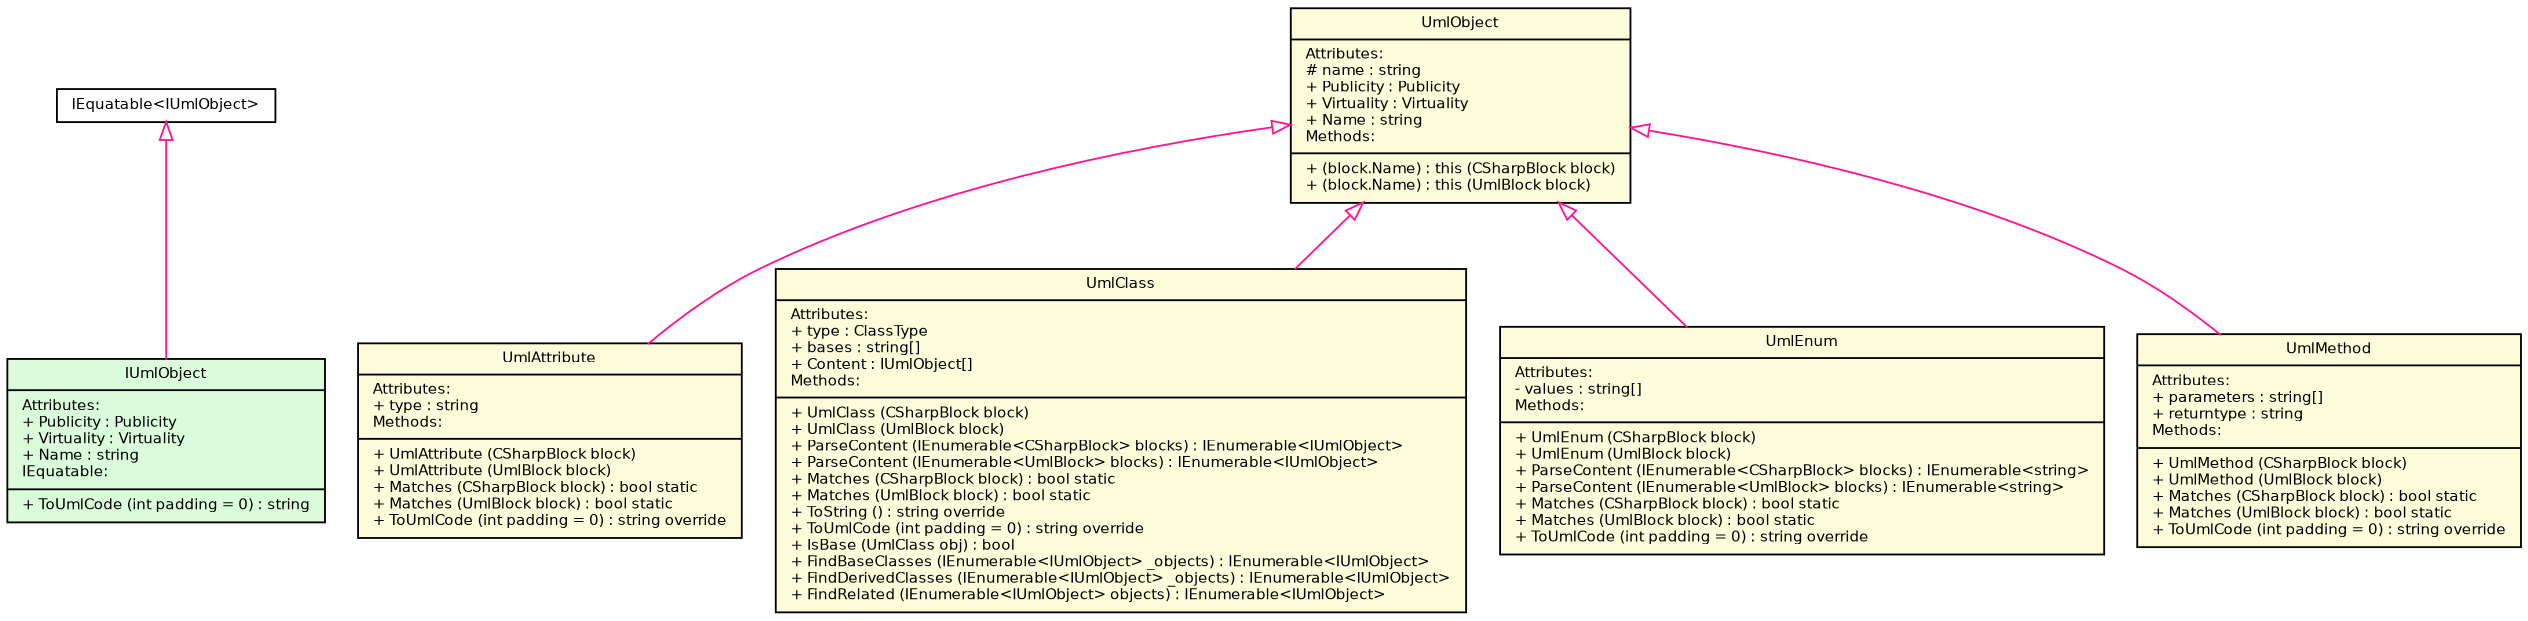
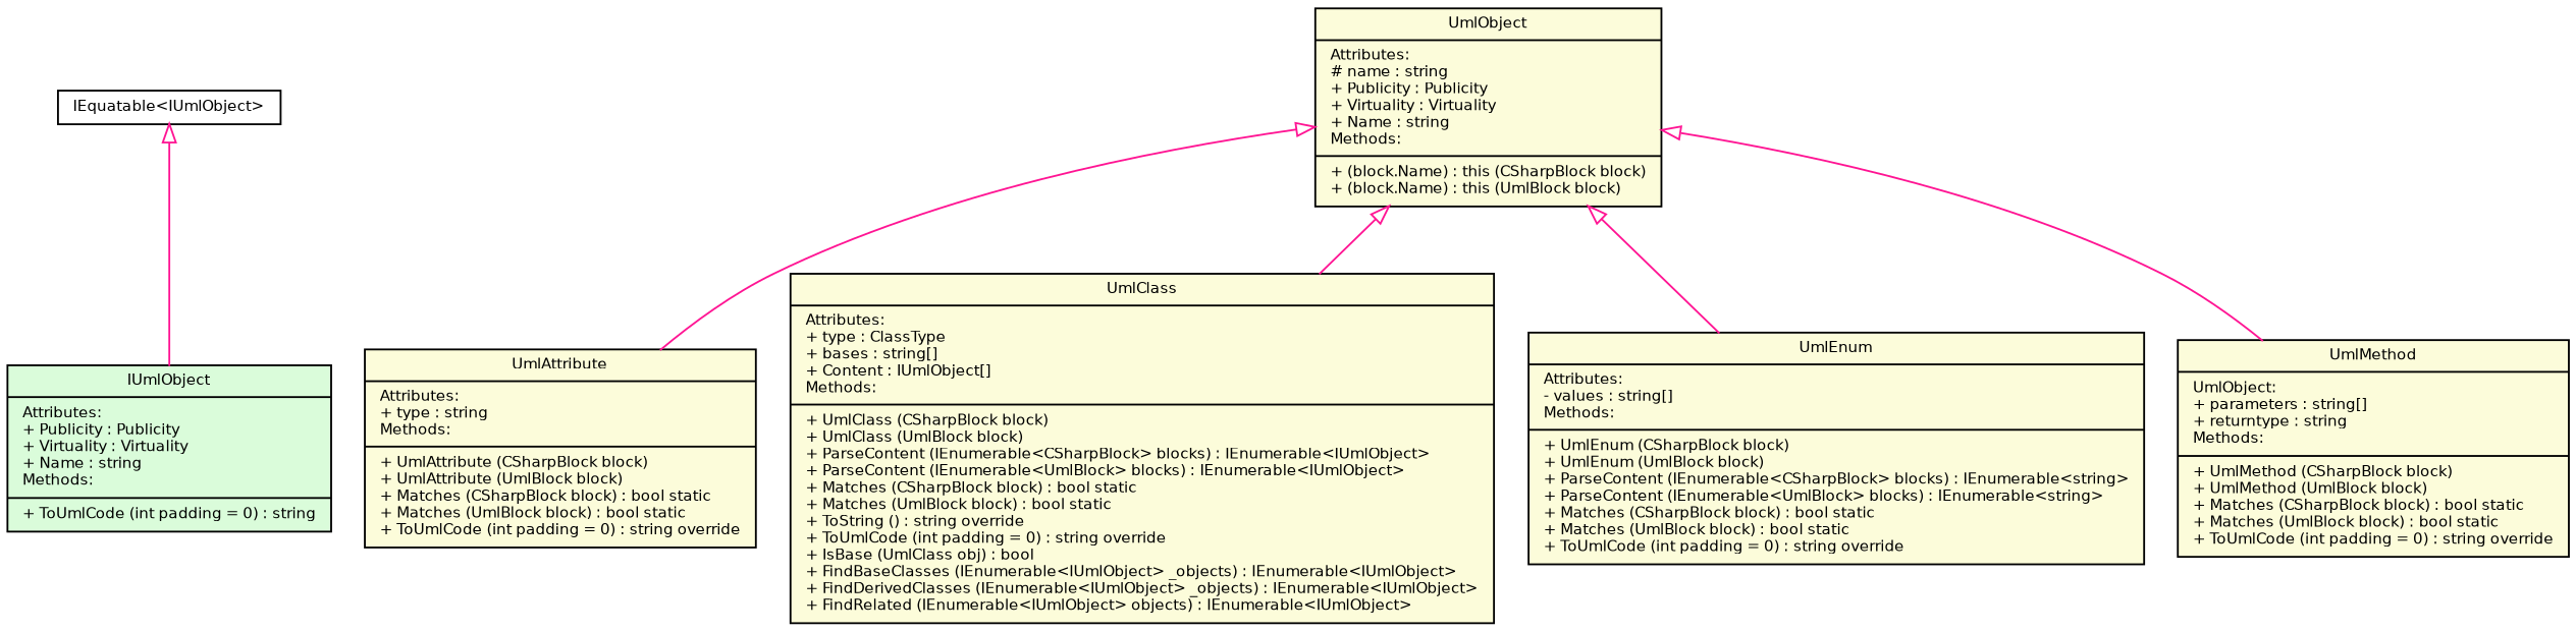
  digraph {
    node [color=black fillcolor="#fcfcda" fontcolor=black fontname=Helvetica fontsize=8 shape=record style=filled]
    edge [arrowtail=onormal color=deeppink dir=back fontname=Helvetica fontsize=8 labelfontname=Helvetica labelfontsize=8 style=solid]
-   n1 [fillcolor="#dafcda" height=0.2 label="{IUmlObject\n|Attributes:\l+ Publicity : Publicity\l+ Virtuality : Virtuality\l+ Name : string\lIEquatable:\l|+ ToUmlCode (int padding = 0) : string\l}" width=0.4]
+   n1 [fillcolor="#dafcda" height=0.2 label="{IUmlObject\n|Attributes:\l+ Publicity : Publicity\l+ Virtuality : Virtuality\l+ Name : string\lMethods:\l|+ ToUmlCode (int padding = 0) : string\l}" width=0.4]
    n2 [height=0.2 label="{UmlObject\n|Attributes:\l# name : string\l+ Publicity : Publicity\l+ Virtuality : Virtuality\l+ Name : string\lMethods:\l|+  (block.Name) : this  (CSharpBlock block)\l+  (block.Name) : this  (UmlBlock block)\l}" width=0.4]
    n3 [height=0.2 label="{UmlAttribute\n|Attributes:\l+ type : string\lMethods:\l|+ UmlAttribute  (CSharpBlock block)\l+ UmlAttribute  (UmlBlock block)\l+ Matches (CSharpBlock block) : bool static\l+ Matches (UmlBlock block) : bool static\l+ ToUmlCode (int padding = 0) : string override\l}" width=0.4]
    n4 [height=0.2 label="{UmlClass\n|Attributes:\l+ type : ClassType\l+ bases : string\[\]\l+ Content : IUmlObject\[\]\lMethods:\l|+ UmlClass  (CSharpBlock block)\l+ UmlClass  (UmlBlock block)\l+ ParseContent (IEnumerable\<CSharpBlock\> blocks) : IEnumerable\<IUmlObject\>\l+ ParseContent (IEnumerable\<UmlBlock\> blocks) : IEnumerable\<IUmlObject\>\l+ Matches (CSharpBlock block) : bool static\l+ Matches (UmlBlock block) : bool static\l+ ToString () : string override\l+ ToUmlCode (int padding = 0) : string override\l+ IsBase (UmlClass obj) : bool\l+ FindBaseClasses (IEnumerable\<IUmlObject\> _objects) : IEnumerable\<IUmlObject\>\l+ FindDerivedClasses (IEnumerable\<IUmlObject\> _objects) : IEnumerable\<IUmlObject\>\l+ FindRelated (IEnumerable\<IUmlObject\> objects) : IEnumerable\<IUmlObject\>\l}" width=0.4]
    n5 [height=0.2 label="{UmlEnum\n|Attributes:\l- values : string\[\]\lMethods:\l|+ UmlEnum  (CSharpBlock block)\l+ UmlEnum  (UmlBlock block)\l+ ParseContent (IEnumerable\<CSharpBlock\> blocks) : IEnumerable\<string\>\l+ ParseContent (IEnumerable\<UmlBlock\> blocks) : IEnumerable\<string\>\l+ Matches (CSharpBlock block) : bool static\l+ Matches (UmlBlock block) : bool static\l+ ToUmlCode (int padding = 0) : string override\l}" width=0.4]
-   n6 [height=0.2 label="{UmlMethod\n|Attributes:\l+ parameters : string\[\]\l+ returntype : string\lMethods:\l|+ UmlMethod  (CSharpBlock block)\l+ UmlMethod  (UmlBlock block)\l+ Matches (CSharpBlock block) : bool static\l+ Matches (UmlBlock block) : bool static\l+ ToUmlCode (int padding = 0) : string override\l}" width=0.4]
+   n6 [height=0.2 label="{UmlMethod\n|UmlObject:\l+ parameters : string\[\]\l+ returntype : string\lMethods:\l|+ UmlMethod  (CSharpBlock block)\l+ UmlMethod  (UmlBlock block)\l+ Matches (CSharpBlock block) : bool static\l+ Matches (UmlBlock block) : bool static\l+ ToUmlCode (int padding = 0) : string override\l}" width=0.4]
    n7 [fillcolor="#ffffff" height=0.2 label="{IEquatable\<IUmlObject\>\n}" width=0.4]
    n2 -> n3
    n2 -> n4
    n2 -> n5
    n2 -> n6
    n7 -> n1
  }
